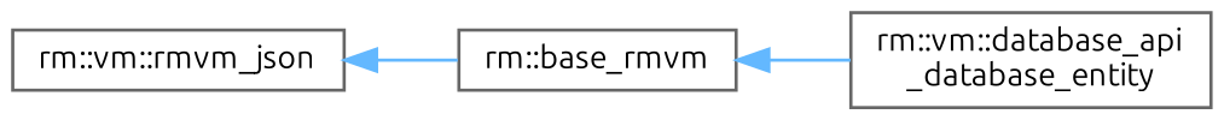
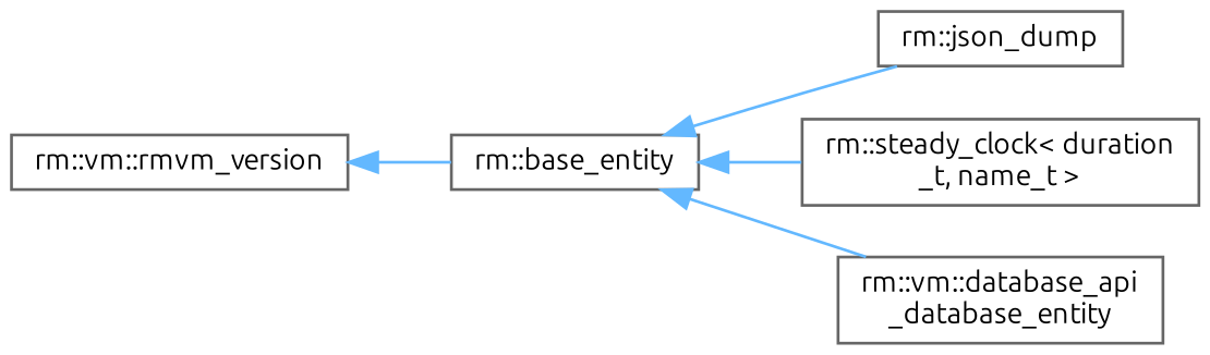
  digraph {
    fontname=Ubuntu
    rankdir=LR
    node [color=grey40 fillcolor=white fontname=Ubuntu fontsize=10 shape=box style=filled]
    edge [color=steelblue1 dir=back fontname=Ubuntu fontsize=10 labelfontname=Helvetica labelfontsize=10 style=solid]
-   n1 [height=0.2 label="rm::base_rmvm" width=0.4]
+   n1 [height=0.2 label="rm::base_entity" width=0.4]
+   n2 [height=0.2 label="rm::json_dump" width=0.4]
+   n3 [height=0.2 label="rm::steady_clock\< duration\l_t, name_t \>" width=0.4]
    n4 [height=0.2 label="rm::vm::database_api\l_database_entity" width=0.4]
-   n5 [height=0.2 label="rm::vm::rmvm_json" width=0.4]
+   n5 [height=0.2 label="rm::vm::rmvm_version" width=0.4]
+   n1 -> n2
+   n1 -> n3
    n1 -> n4
    n5 -> n1
  }
